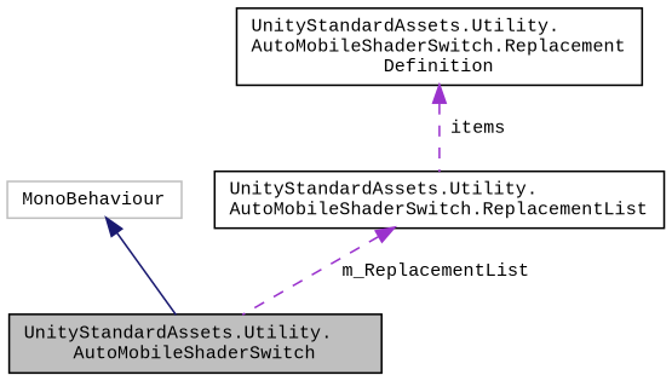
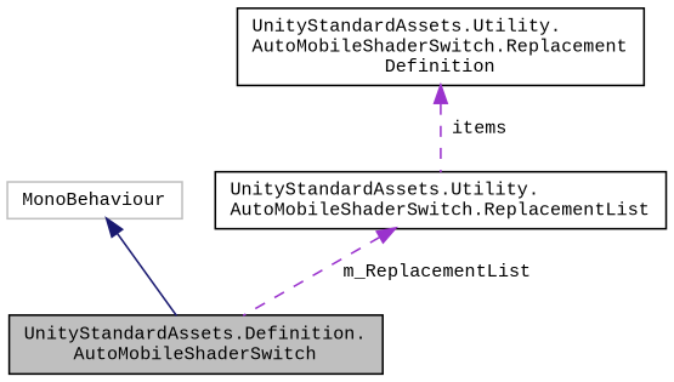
  digraph {
    fontname="Liberation Mono"
    node [color=black fillcolor=white fontname="Liberation Mono" fontsize=10 shape=record style=filled]
    edge [color=darkorchid3 dir=back fontname="Liberation Mono" fontsize=10 labelfontname=Helvetica labelfontsize=10 style=dashed]
-   n1 [fillcolor=grey75 fontcolor=black height=0.2 label="UnityStandardAssets.Utility.\lAutoMobileShaderSwitch" width=0.4]
+   n1 [fillcolor=grey75 fontcolor=black height=0.2 label="UnityStandardAssets.Definition.\lAutoMobileShaderSwitch" width=0.4]
    n2 [color=grey75 height=0.2 label=MonoBehaviour width=0.4]
    n3 [height=0.2 label="UnityStandardAssets.Utility.\lAutoMobileShaderSwitch.ReplacementList" width=0.4]
    n4 [height=0.2 label="UnityStandardAssets.Utility.\lAutoMobileShaderSwitch.Replacement\lDefinition" width=0.4]
    n2 -> n1 [color=midnightblue style=solid]
    n3 -> n1 [label=" m_ReplacementList"]
    n4 -> n3 [label=" items"]
  }
